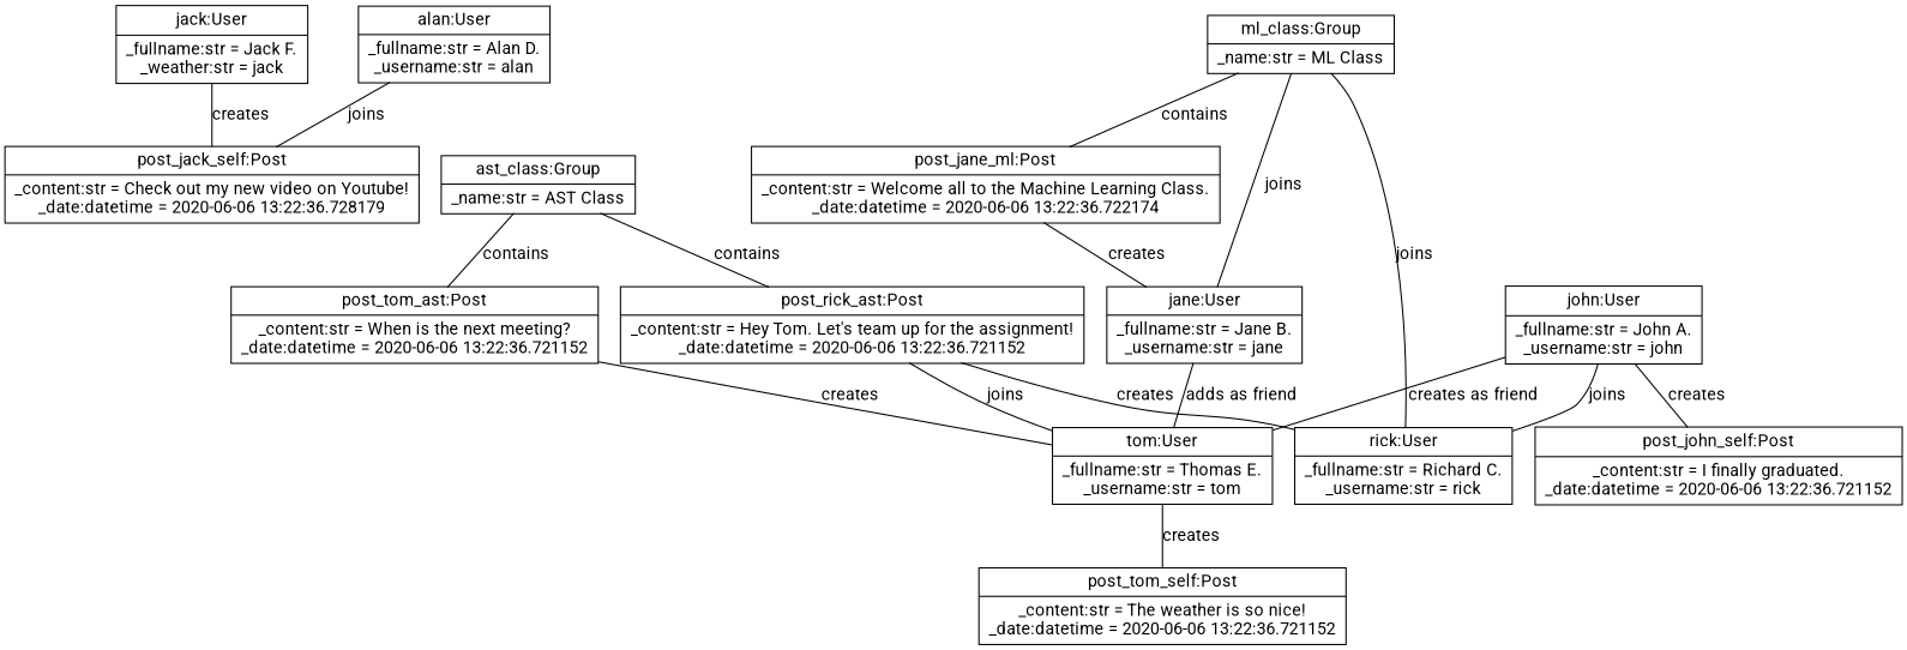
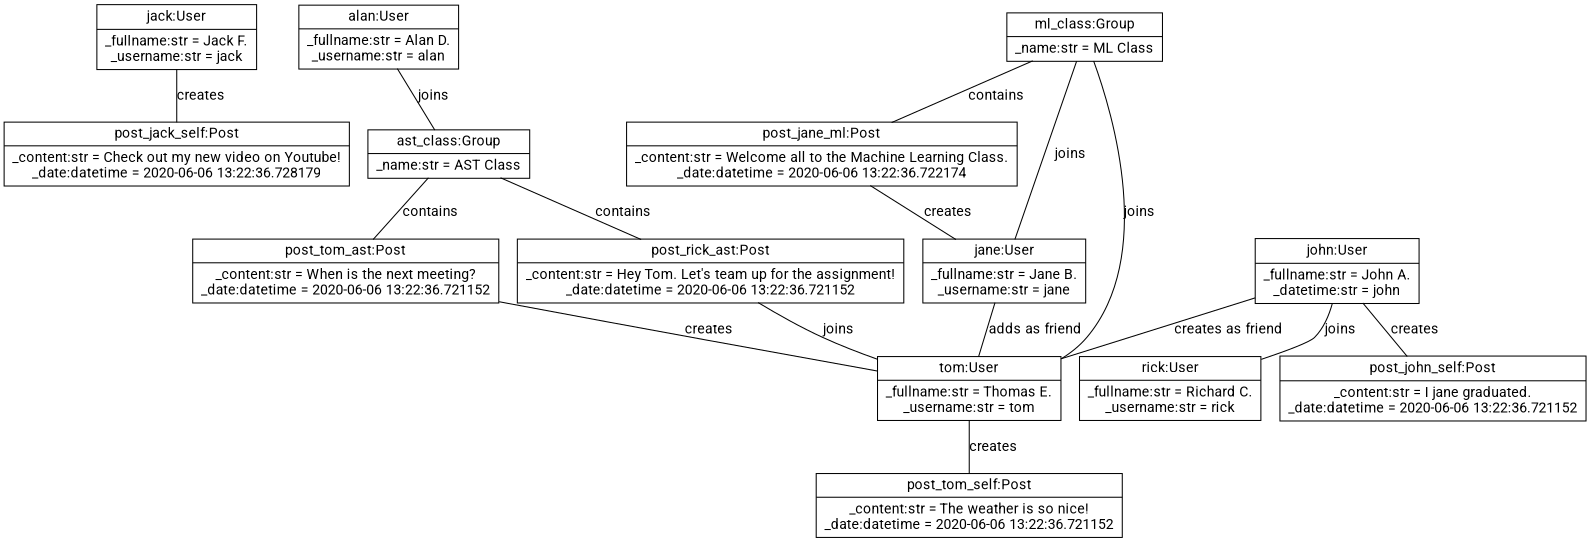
  strict graph {
    fontname=Roboto
    node [fontname=Roboto shape=record]
    edge [fontname=Roboto]
    n1 [label="{alan:User | _fullname:str = Alan D.\n_username:str = alan\n}"]
    n2 [label="{ast_class:Group | _name:str = AST Class\n}"]
    n3 [label="{post_rick_ast:Post | _content:str = Hey Tom. Let's team up for the assignment!\n_date:datetime = 2020-06-06 13:22:36.721152\n}"]
    n4 [label="{post_tom_ast:Post | _content:str = When is the next meeting?\n_date:datetime = 2020-06-06 13:22:36.721152\n}"]
    n5 [label="{rick:User | _fullname:str = Richard C.\n_username:str = rick\n}"]
    n6 [label="{tom:User | _fullname:str = Thomas E.\n_username:str = tom\n}"]
    n7 [label="{post_tom_self:Post | _content:str = The weather is so nice!\n_date:datetime = 2020-06-06 13:22:36.721152\n}"]
-   n8 [label="{jack:User | _fullname:str = Jack F.\n_weather:str = jack\n}"]
+   n8 [label="{jack:User | _fullname:str = Jack F.\n_username:str = jack\n}"]
    n9 [label="{post_jack_self:Post | _content:str = Check out my new video on Youtube!\n_date:datetime = 2020-06-06 13:22:36.728179\n}"]
    n10 [label="{jane:User | _fullname:str = Jane B.\n_username:str = jane\n}"]
    n11 [label="{ml_class:Group | _name:str = ML Class\n}"]
    n12 [label="{post_jane_ml:Post | _content:str = Welcome all to the Machine Learning Class.\n_date:datetime = 2020-06-06 13:22:36.722174\n}"]
-   n13 [label="{john:User | _fullname:str = John A.\n_username:str = john\n}"]
-   n14 [label="{post_john_self:Post | _content:str = I finally graduated.\n_date:datetime = 2020-06-06 13:22:36.721152\n}"]
-   n1 -- n9 [label=joins]
+   n13 [label="{john:User | _fullname:str = John A.\n_datetime:str = john\n}"]
+   n14 [label="{post_john_self:Post | _content:str = I jane graduated.\n_date:datetime = 2020-06-06 13:22:36.721152\n}"]
+   n1 -- n2 [label=joins]
    n2 -- n3 [label=contains]
    n2 -- n4 [label=contains]
-   n3 -- n5 [label=creates]
    n3 -- n6 [label=joins]
    n4 -- n6 [label=creates]
    n6 -- n7 [label=creates]
    n8 -- n9 [label=creates]
    n10 -- n6 [label="adds as friend"]
    n10 -- n11 [label=joins]
-   n11 -- n5 [label=joins]
+   n11 -- n6 [label=joins]
    n11 -- n12 [label=contains]
    n12 -- n10 [label=creates]
    n13 -- n5 [label=joins]
    n13 -- n6 [label="creates as friend"]
    n13 -- n14 [label=creates]
  }
